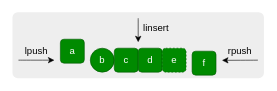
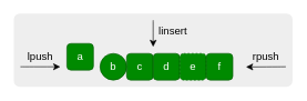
  <mxCell id="0" />
  <mxCell id="1" parent="0" />
  <mxCell id="2" value="" style="rounded=1;whiteSpace=wrap;html=1;fontSize=16;fillColor=#eeeeee;strokeColor=none;arcSize=8;" parent="1" vertex="1"><mxGeometry x="20" y="20" width="420" height="110" as="geometry" /></mxCell>
  <mxCell id="3" value="a" style="rounded=1;whiteSpace=wrap;html=1;fontSize=16;fillColor=#008a00;strokeColor=#005700;fontColor=#ffffff;" parent="1" vertex="1"><mxGeometry x="100" y="65" width="40" height="40" as="geometry" /></mxCell>
  <mxCell id="4" value="b" style="ellipse;whiteSpace=wrap;html=1;fontSize=16;fillColor=#008a00;strokeColor=#005700;fontColor=#ffffff;" parent="1" vertex="1"><mxGeometry x="150" y="80" width="40" height="40" as="geometry" /></mxCell>
  <mxCell id="5" value="c" style="rounded=1;whiteSpace=wrap;html=1;fontSize=16;fillColor=#008a00;strokeColor=#005700;fontColor=#ffffff;" parent="1" vertex="1"><mxGeometry x="190" y="80" width="40" height="40" as="geometry" /></mxCell>
  <mxCell id="6" value="d" style="rounded=1;whiteSpace=wrap;html=1;fontSize=16;fillColor=#008a00;strokeColor=#005700;fontColor=#ffffff;" parent="1" vertex="1"><mxGeometry x="230" y="80" width="40" height="40" as="geometry" /></mxCell>
  <mxCell id="7" value="e" style="rounded=1;whiteSpace=wrap;html=1;fontSize=16;fillColor=#008a00;strokeColor=#005700;fontColor=#ffffff;dashed=1;" parent="1" vertex="1"><mxGeometry x="270" y="80" width="40" height="40" as="geometry" /></mxCell>
- <mxCell id="8" value="f" style="rounded=1;whiteSpace=wrap;html=1;fontSize=16;fillColor=#008a00;strokeColor=#005700;fontColor=#ffffff;" parent="1" vertex="1"><mxGeometry x="320" y="85" width="40" height="40" as="geometry" /></mxCell>
+ <mxCell id="8" value="f" style="rounded=1;whiteSpace=wrap;html=1;fontSize=16;fillColor=#008a00;strokeColor=#005700;fontColor=#ffffff;" parent="1" vertex="1"><mxGeometry x="310" y="80" width="40" height="40" as="geometry" /></mxCell>
  <mxCell id="9" value="" style="endArrow=classic;html=1;rounded=0;fontSize=12;startSize=8;endSize=8;curved=1;" parent="1" edge="1"><mxGeometry width="50" height="50" relative="1" as="geometry"><mxPoint x="30" y="100" as="sourcePoint" /><mxPoint x="90" y="100" as="targetPoint" /></mxGeometry></mxCell>
  <mxCell id="10" value="lpush" style="text;html=1;strokeColor=none;fillColor=none;align=center;verticalAlign=middle;whiteSpace=wrap;rounded=0;fontSize=16;" parent="1" vertex="1"><mxGeometry x="30" y="70" width="60" height="30" as="geometry" /></mxCell>
  <mxCell id="11" value="" style="endArrow=classic;html=1;rounded=0;fontSize=12;startSize=8;endSize=8;curved=1;exitX=1;exitY=1;exitDx=0;exitDy=0;" parent="1" source="12" edge="1"><mxGeometry width="50" height="50" relative="1" as="geometry"><mxPoint x="410" y="100" as="sourcePoint" /><mxPoint x="370" y="100.31" as="targetPoint" /></mxGeometry></mxCell>
  <mxCell id="12" value="rpush" style="text;html=1;strokeColor=none;fillColor=none;align=center;verticalAlign=middle;whiteSpace=wrap;rounded=0;fontSize=16;" parent="1" vertex="1"><mxGeometry x="370" y="70" width="60" height="30" as="geometry" /></mxCell>
  <mxCell id="13" value="" style="endArrow=classic;html=1;rounded=0;fontSize=12;startSize=8;endSize=8;curved=1;" parent="1" edge="1"><mxGeometry width="50" height="50" relative="1" as="geometry"><mxPoint x="230" y="30" as="sourcePoint" /><mxPoint x="230" y="70" as="targetPoint" /></mxGeometry></mxCell>
  <mxCell id="14" value="linsert" style="text;html=1;strokeColor=none;fillColor=none;align=center;verticalAlign=middle;whiteSpace=wrap;rounded=0;fontSize=16;" parent="1" vertex="1"><mxGeometry x="230" y="30" width="60" height="30" as="geometry" /></mxCell>
